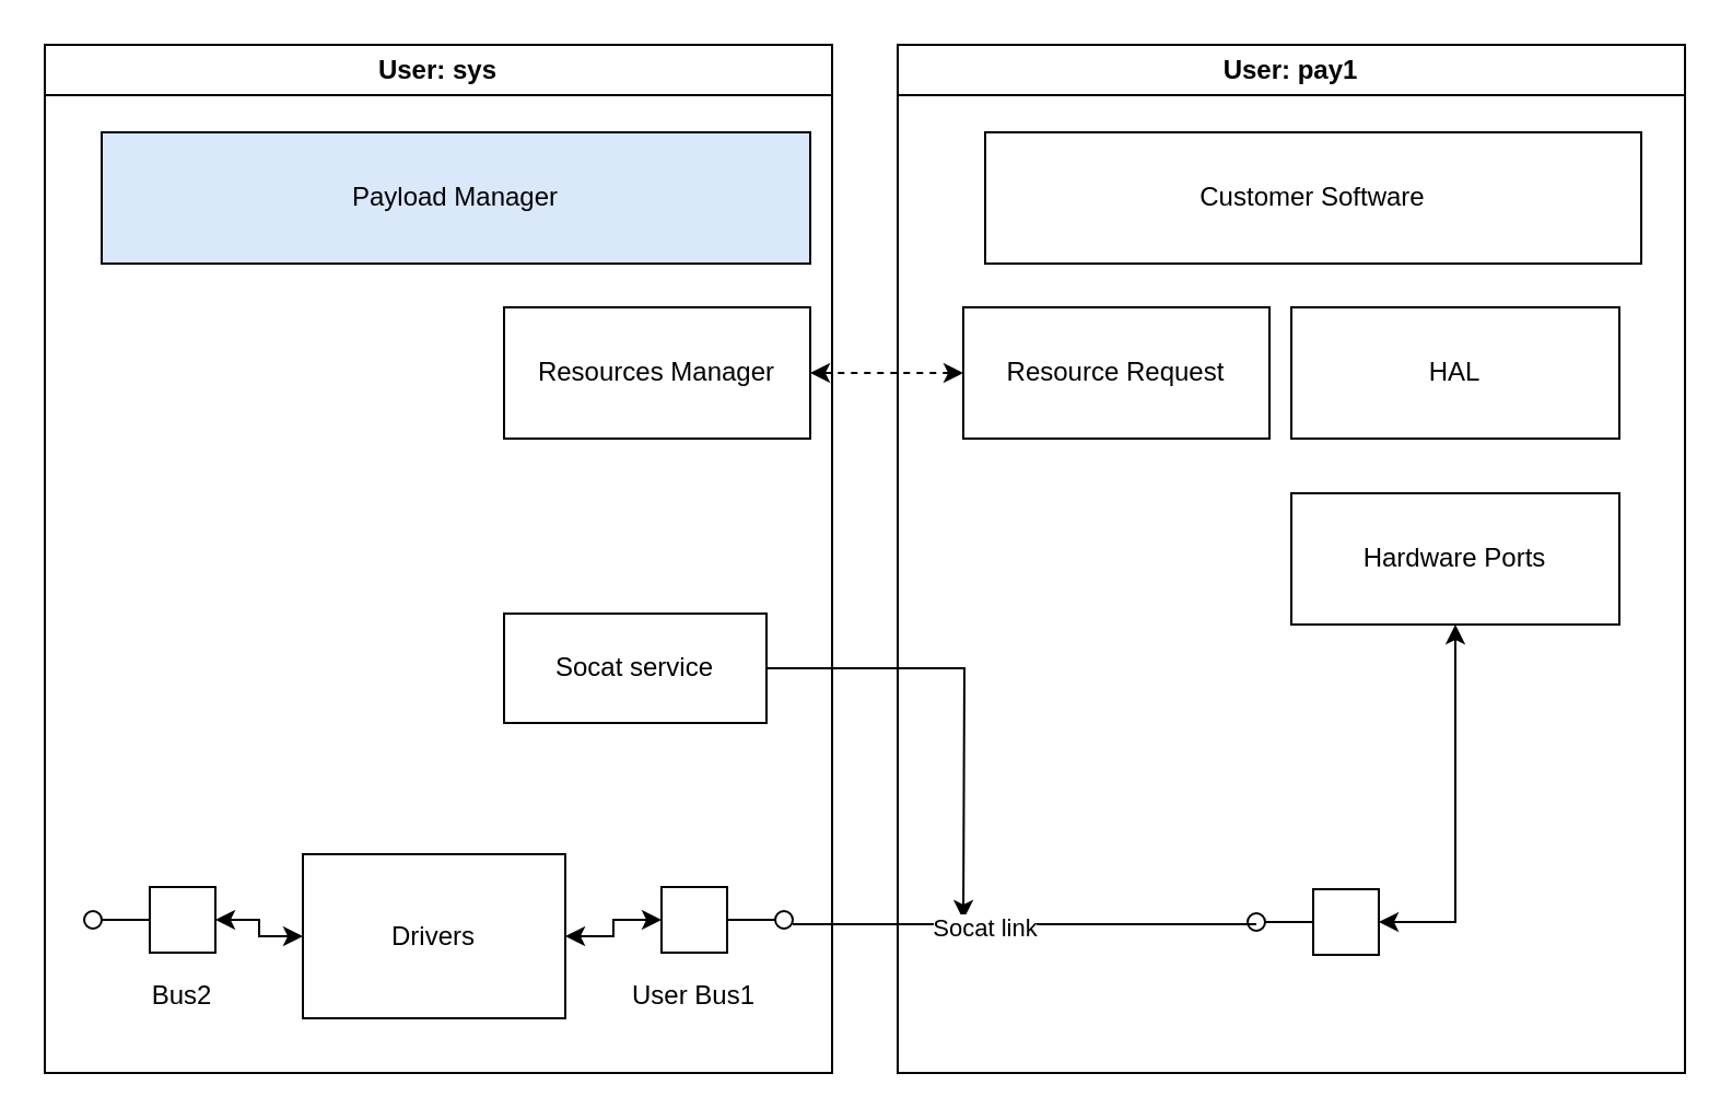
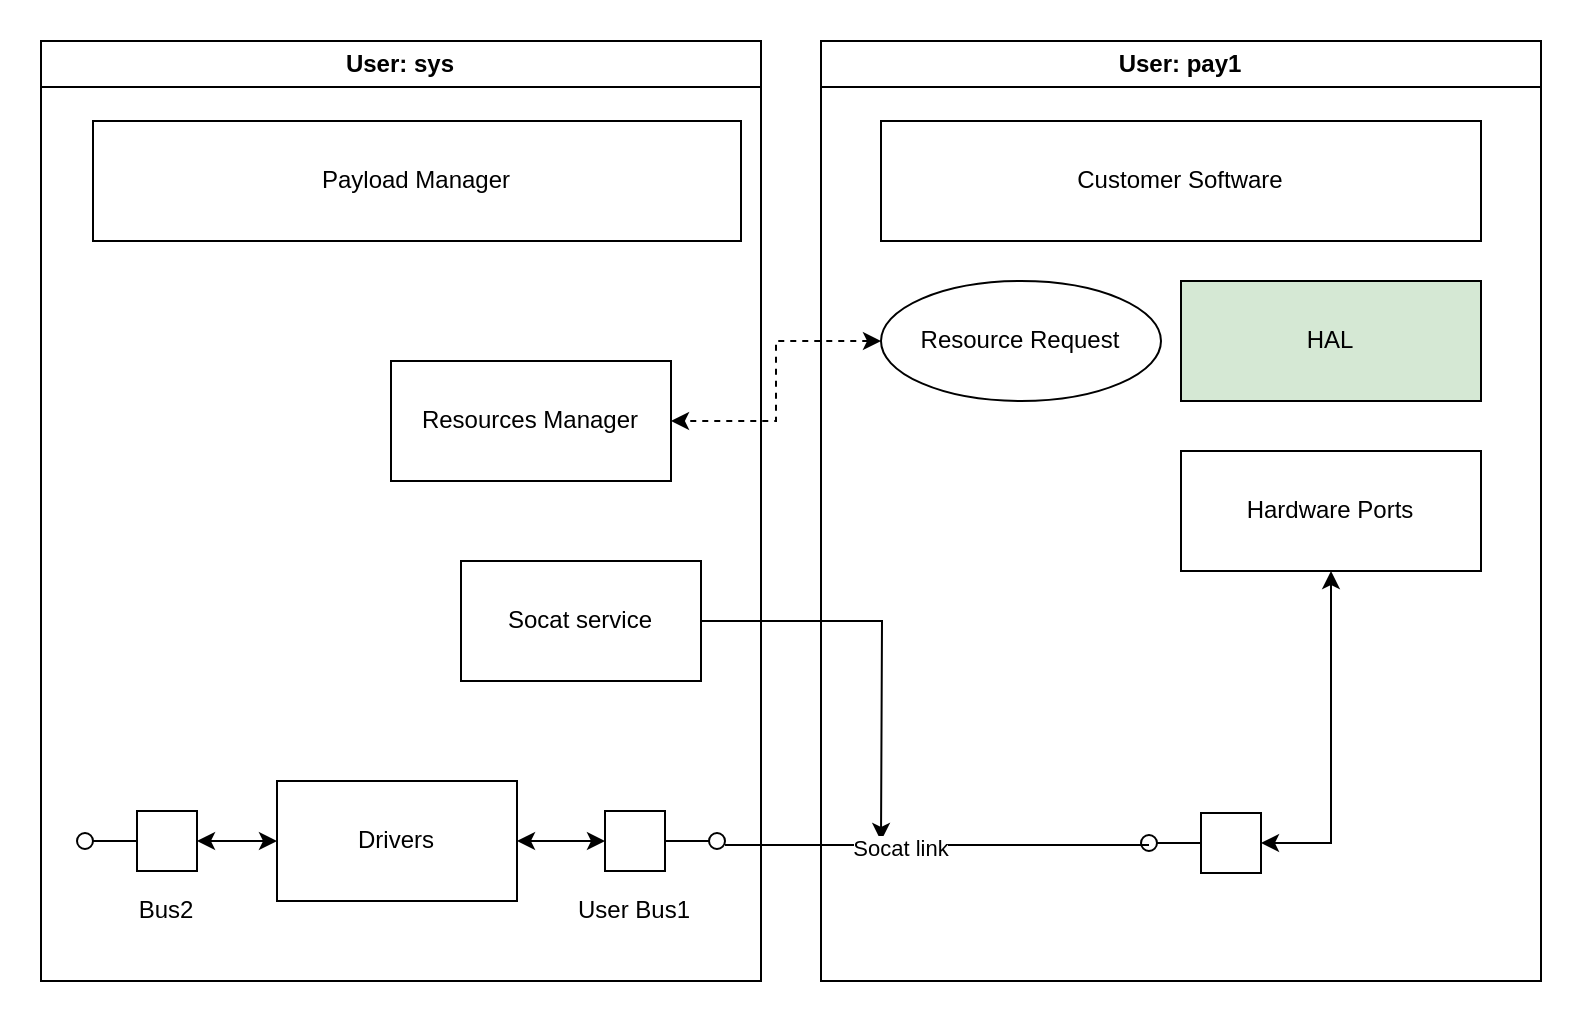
  <mxCell id="0" />
  <mxCell id="1" parent="0" />
  <mxCell id="2" value="User: sys" style="swimlane;whiteSpace=wrap;html=1;startSize=23;" vertex="1" parent="1"><mxGeometry x="20" y="20" width="360" height="470" as="geometry" /></mxCell>
- <mxCell id="3" value="Payload Manager" style="rounded=0;whiteSpace=wrap;html=1;fillColor=#dae8fc;" vertex="1" parent="2"><mxGeometry x="26" y="40" width="324" height="60" as="geometry" /></mxCell>
+ <mxCell id="3" value="Payload Manager" style="rounded=0;whiteSpace=wrap;html=1;" vertex="1" parent="2"><mxGeometry x="26" y="40" width="324" height="60" as="geometry" /></mxCell>
  <mxCell id="4" style="edgeStyle=orthogonalEdgeStyle;rounded=0;orthogonalLoop=1;jettySize=auto;html=1;exitX=1;exitY=0.5;exitDx=0;exitDy=0;entryX=0;entryY=0.5;entryDx=0;entryDy=0;startArrow=classic;startFill=1;" edge="1" parent="2" source="5" target="6"><mxGeometry relative="1" as="geometry" /></mxCell>
- <mxCell id="5" value="Drivers" style="rounded=0;whiteSpace=wrap;html=1;" vertex="1" parent="2"><mxGeometry x="118" y="370" width="120" height="75" as="geometry" /></mxCell>
+ <mxCell id="5" value="Drivers" style="rounded=0;whiteSpace=wrap;html=1;" vertex="1" parent="2"><mxGeometry x="118" y="370" width="120" height="60" as="geometry" /></mxCell>
  <mxCell id="6" value="" style="html=1;rounded=0;" vertex="1" parent="2"><mxGeometry x="282" y="385" width="30" height="30" as="geometry" /></mxCell>
  <mxCell id="7" value="" style="endArrow=none;html=1;rounded=0;align=center;verticalAlign=top;endFill=0;labelBackgroundColor=none;endSize=2;" edge="1" source="6" parent="2"><mxGeometry relative="1" as="geometry"><mxPoint x="334" y="400" as="targetPoint" /></mxGeometry></mxCell>
  <mxCell id="8" value="" style="ellipse;html=1;fontSize=11;align=center;fillColor=none;points=[];aspect=fixed;resizable=0;verticalAlign=bottom;labelPosition=center;verticalLabelPosition=top;flipH=1;" vertex="1" parent="2"><mxGeometry x="334" y="396" width="8" height="8" as="geometry" /></mxCell>
  <mxCell id="9" style="edgeStyle=orthogonalEdgeStyle;rounded=0;orthogonalLoop=1;jettySize=auto;html=1;exitX=1;exitY=0.5;exitDx=0;exitDy=0;entryX=0;entryY=0.5;entryDx=0;entryDy=0;startArrow=classic;startFill=1;" edge="1" parent="2" source="10" target="5"><mxGeometry relative="1" as="geometry" /></mxCell>
  <mxCell id="10" value="" style="html=1;rounded=0;" vertex="1" parent="2"><mxGeometry x="48" y="385" width="30" height="30" as="geometry" /></mxCell>
  <mxCell id="11" value="" style="endArrow=none;html=1;rounded=0;align=center;verticalAlign=top;endFill=0;labelBackgroundColor=none;endSize=2;startArrow=none;entryX=0;entryY=0.5;entryDx=0;entryDy=0;" edge="1" parent="2" source="12" target="10"><mxGeometry relative="1" as="geometry"><mxPoint x="-2" y="400" as="targetPoint" /></mxGeometry></mxCell>
  <mxCell id="12" value="" style="ellipse;html=1;fontSize=11;align=center;fillColor=none;points=[];aspect=fixed;resizable=0;verticalAlign=bottom;labelPosition=center;verticalLabelPosition=top;flipH=1;" vertex="1" parent="2"><mxGeometry x="18" y="396" width="8" height="8" as="geometry" /></mxCell>
  <mxCell id="13" style="edgeStyle=orthogonalEdgeStyle;rounded=0;orthogonalLoop=1;jettySize=auto;html=1;exitX=1;exitY=0.5;exitDx=0;exitDy=0;startArrow=none;startFill=0;" edge="1" parent="2" source="14"><mxGeometry relative="1" as="geometry"><mxPoint x="420" y="400" as="targetPoint" /></mxGeometry></mxCell>
- <mxCell id="14" value="Socat service" style="rounded=0;whiteSpace=wrap;html=1;" vertex="1" parent="2"><mxGeometry x="210" y="260" width="120" height="50" as="geometry" /></mxCell>
+ <mxCell id="14" value="Socat service" style="rounded=0;whiteSpace=wrap;html=1;" vertex="1" parent="2"><mxGeometry x="210" y="260" width="120" height="60" as="geometry" /></mxCell>
  <mxCell id="15" value="User Bus1" style="text;html=1;strokeColor=none;fillColor=none;align=center;verticalAlign=middle;whiteSpace=wrap;rounded=0;" vertex="1" parent="2"><mxGeometry x="256" y="420" width="82" height="30" as="geometry" /></mxCell>
  <mxCell id="16" value="Bus2" style="text;html=1;strokeColor=none;fillColor=none;align=center;verticalAlign=middle;whiteSpace=wrap;rounded=0;" vertex="1" parent="2"><mxGeometry x="22" y="420" width="82" height="30" as="geometry" /></mxCell>
- <mxCell id="17" value="Resources Manager" style="rounded=0;whiteSpace=wrap;html=1;" vertex="1" parent="2"><mxGeometry x="210" y="120" width="140" height="60" as="geometry" /></mxCell>
+ <mxCell id="17" value="Resources Manager" style="rounded=0;whiteSpace=wrap;html=1;" vertex="1" parent="2"><mxGeometry x="175" y="160" width="140" height="60" as="geometry" /></mxCell>
  <mxCell id="18" value="User: pay1" style="swimlane;whiteSpace=wrap;html=1;startSize=23;" vertex="1" parent="1"><mxGeometry x="410" y="20" width="360" height="470" as="geometry" /></mxCell>
- <mxCell id="19" value="Customer Software" style="rounded=0;whiteSpace=wrap;html=1;" vertex="1" parent="18"><mxGeometry x="40" y="40" width="300" height="60" as="geometry" /></mxCell>
- <mxCell id="20" value="HAL" style="rounded=0;whiteSpace=wrap;html=1;" vertex="1" parent="18"><mxGeometry x="180" y="120" width="150" height="60" as="geometry" /></mxCell>
+ <mxCell id="19" value="Customer Software" style="rounded=0;whiteSpace=wrap;html=1;" vertex="1" parent="18"><mxGeometry x="30" y="40" width="300" height="60" as="geometry" /></mxCell>
+ <mxCell id="20" value="HAL" style="rounded=0;whiteSpace=wrap;html=1;fillColor=#d5e8d4;" vertex="1" parent="18"><mxGeometry x="180" y="120" width="150" height="60" as="geometry" /></mxCell>
  <mxCell id="21" style="edgeStyle=orthogonalEdgeStyle;rounded=0;orthogonalLoop=1;jettySize=auto;html=1;exitX=0.5;exitY=1;exitDx=0;exitDy=0;entryX=1;entryY=0.5;entryDx=0;entryDy=0;startArrow=classic;startFill=1;" edge="1" parent="18" source="22" target="23"><mxGeometry relative="1" as="geometry" /></mxCell>
  <mxCell id="22" value="Hardware Ports" style="rounded=0;whiteSpace=wrap;html=1;" vertex="1" parent="18"><mxGeometry x="180" y="205" width="150" height="60" as="geometry" /></mxCell>
  <mxCell id="23" value="" style="html=1;rounded=0;" vertex="1" parent="18"><mxGeometry x="190" y="386" width="30" height="30" as="geometry" /></mxCell>
  <mxCell id="24" value="" style="endArrow=none;html=1;rounded=0;align=center;verticalAlign=top;endFill=0;labelBackgroundColor=none;endSize=2;startArrow=none;entryX=0;entryY=0.5;entryDx=0;entryDy=0;" edge="1" source="25" target="23" parent="18"><mxGeometry relative="1" as="geometry"><mxPoint x="140" y="401" as="targetPoint" /></mxGeometry></mxCell>
  <mxCell id="25" value="" style="ellipse;html=1;fontSize=11;align=center;fillColor=none;points=[];aspect=fixed;resizable=0;verticalAlign=bottom;labelPosition=center;verticalLabelPosition=top;flipH=1;" vertex="1" parent="18"><mxGeometry x="160" y="397" width="8" height="8" as="geometry" /></mxCell>
- <mxCell id="26" value="Resource Request" style="rounded=0;whiteSpace=wrap;html=1;" vertex="1" parent="18"><mxGeometry x="30" y="120" width="140" height="60" as="geometry" /></mxCell>
+ <mxCell id="26" value="Resource Request" style="ellipse;whiteSpace=wrap;html=1;" vertex="1" parent="18"><mxGeometry x="30" y="120" width="140" height="60" as="geometry" /></mxCell>
  <mxCell id="27" value="" style="endArrow=none;html=1;rounded=0;exitX=0;exitY=0.75;exitDx=0;exitDy=0;exitPerimeter=0;" edge="1" parent="1" source="8"><mxGeometry width="50" height="50" relative="1" as="geometry"><mxPoint x="450" y="450" as="sourcePoint" /><mxPoint x="574" y="422" as="targetPoint" /></mxGeometry></mxCell>
  <mxCell id="28" value="Socat link" style="edgeLabel;html=1;align=center;verticalAlign=middle;resizable=0;points=[];" vertex="1" connectable="0" parent="27"><mxGeometry x="-0.179" y="-1" relative="1" as="geometry"><mxPoint as="offset" /></mxGeometry></mxCell>
  <mxCell id="29" style="edgeStyle=orthogonalEdgeStyle;rounded=0;orthogonalLoop=1;jettySize=auto;html=1;exitX=0;exitY=0.5;exitDx=0;exitDy=0;entryX=1;entryY=0.5;entryDx=0;entryDy=0;startArrow=classic;startFill=1;dashed=1;" edge="1" parent="1" source="26" target="17"><mxGeometry relative="1" as="geometry" /></mxCell>
